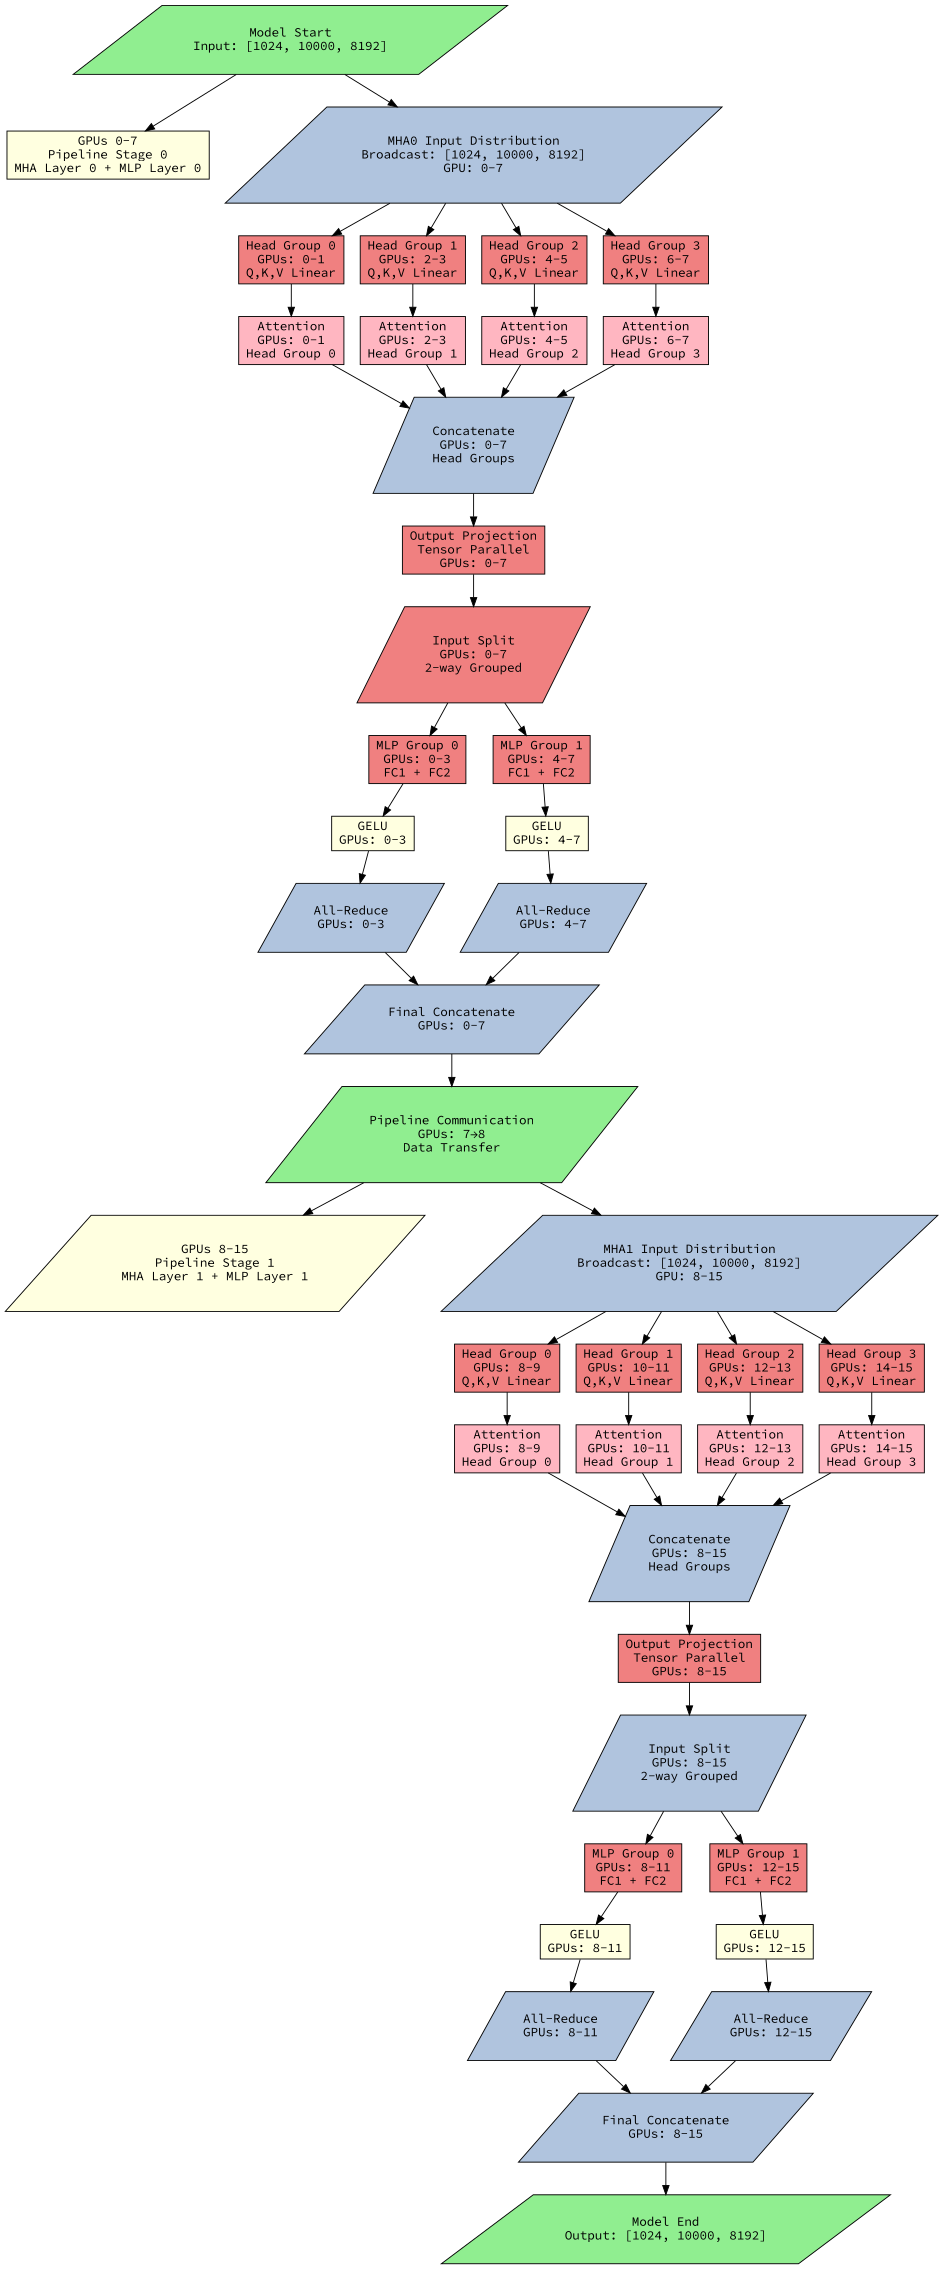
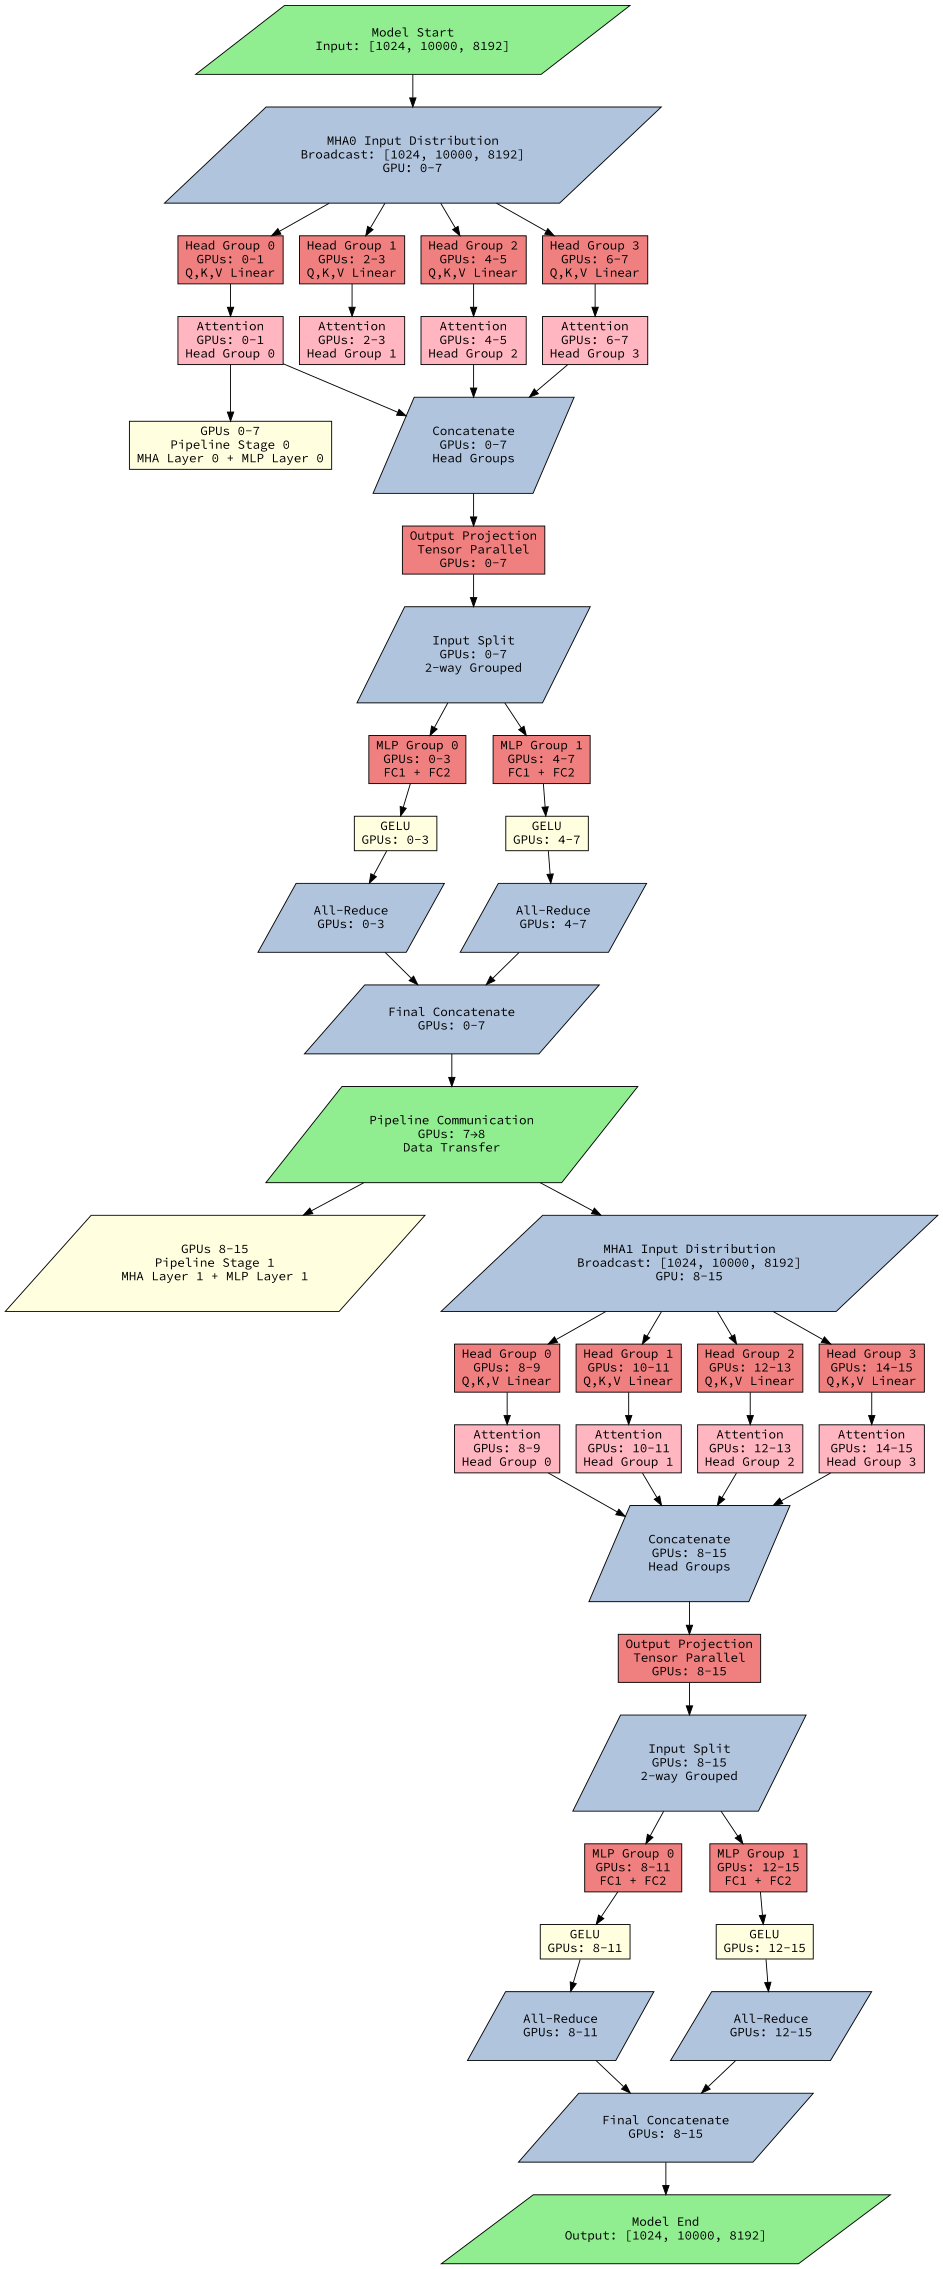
  digraph {
    fontname="Source Code Pro"
    rankdir=TB
    node [fillcolor=lightcoral fontname="Source Code Pro" shape=rectangle style=filled]
    edge [fontname="Source Code Pro"]
    n1 [fillcolor=lightgreen label="Model Start\nInput: [1024, 10000, 8192]" shape=parallelogram]
    n2 [fillcolor=lightyellow label="GPUs 0-7\nPipeline Stage 0\nMHA Layer 0 + MLP Layer 0"]
    n3 [fillcolor=lightsteelblue label="MHA0 Input Distribution\nBroadcast: [1024, 10000, 8192]\nGPU: 0-7" shape=parallelogram]
    n4 [label="Head Group 0\nGPUs: 0-1\nQ,K,V Linear"]
    n5 [label="Head Group 1\nGPUs: 2-3\nQ,K,V Linear"]
    n6 [label="Head Group 2\nGPUs: 4-5\nQ,K,V Linear"]
    n7 [label="Head Group 3\nGPUs: 6-7\nQ,K,V Linear"]
    n8 [fillcolor=lightgreen label="Model End\nOutput: [1024, 10000, 8192]" shape=parallelogram]
    n9 [fillcolor=lightyellow label="GPUs 8-15\nPipeline Stage 1\nMHA Layer 1 + MLP Layer 1" shape=parallelogram]
    n10 [fillcolor=lightpink label="Attention\nGPUs: 0-1\nHead Group 0"]
    n11 [fillcolor=lightpink label="Attention\nGPUs: 2-3\nHead Group 1"]
    n12 [fillcolor=lightpink label="Attention\nGPUs: 4-5\nHead Group 2"]
    n13 [fillcolor=lightpink label="Attention\nGPUs: 6-7\nHead Group 3"]
    n14 [fillcolor=lightsteelblue label="Concatenate\nGPUs: 0-7\nHead Groups" shape=parallelogram]
    n15 [label="Output Projection\nTensor Parallel\nGPUs: 0-7"]
-   n16 [label="Input Split\nGPUs: 0-7\n2-way Grouped" shape=parallelogram]
+   n16 [fillcolor=lightsteelblue label="Input Split\nGPUs: 0-7\n2-way Grouped" shape=parallelogram]
    n17 [label="MLP Group 0\nGPUs: 0-3\nFC1 + FC2"]
    n18 [label="MLP Group 1\nGPUs: 4-7\nFC1 + FC2"]
    n19 [fillcolor=lightyellow label="GELU\nGPUs: 0-3"]
    n20 [fillcolor=lightyellow label="GELU\nGPUs: 4-7"]
    n21 [fillcolor=lightsteelblue label="All-Reduce\nGPUs: 0-3" shape=parallelogram]
    n22 [fillcolor=lightsteelblue label="All-Reduce\nGPUs: 4-7" shape=parallelogram]
    n23 [fillcolor=lightsteelblue label="Final Concatenate\nGPUs: 0-7" shape=parallelogram]
    n24 [fillcolor=lightgreen label="Pipeline Communication\nGPUs: 7→8\nData Transfer" shape=parallelogram]
    n25 [fillcolor=lightsteelblue label="MHA1 Input Distribution\nBroadcast: [1024, 10000, 8192]\nGPU: 8-15" shape=parallelogram]
    n26 [label="Head Group 0\nGPUs: 8-9\nQ,K,V Linear"]
    n27 [label="Head Group 1\nGPUs: 10-11\nQ,K,V Linear"]
    n28 [label="Head Group 2\nGPUs: 12-13\nQ,K,V Linear"]
    n29 [label="Head Group 3\nGPUs: 14-15\nQ,K,V Linear"]
    n30 [fillcolor=lightpink label="Attention\nGPUs: 8-9\nHead Group 0"]
    n31 [fillcolor=lightpink label="Attention\nGPUs: 10-11\nHead Group 1"]
    n32 [fillcolor=lightpink label="Attention\nGPUs: 12-13\nHead Group 2"]
    n33 [fillcolor=lightpink label="Attention\nGPUs: 14-15\nHead Group 3"]
    n34 [fillcolor=lightsteelblue label="Concatenate\nGPUs: 8-15\nHead Groups" shape=parallelogram]
    n35 [label="Output Projection\nTensor Parallel\nGPUs: 8-15"]
    n36 [fillcolor=lightsteelblue label="Input Split\nGPUs: 8-15\n2-way Grouped" shape=parallelogram]
    n37 [label="MLP Group 0\nGPUs: 8-11\nFC1 + FC2"]
    n38 [label="MLP Group 1\nGPUs: 12-15\nFC1 + FC2"]
    n39 [fillcolor=lightyellow label="GELU\nGPUs: 8-11"]
    n40 [fillcolor=lightyellow label="GELU\nGPUs: 12-15"]
    n41 [fillcolor=lightsteelblue label="All-Reduce\nGPUs: 8-11" shape=parallelogram]
    n42 [fillcolor=lightsteelblue label="All-Reduce\nGPUs: 12-15" shape=parallelogram]
    n43 [fillcolor=lightsteelblue label="Final Concatenate\nGPUs: 8-15" shape=parallelogram]
-   n1 -> n2
+   n10 -> n2
    n1 -> n3
    n3 -> n4
    n3 -> n5
    n3 -> n6
    n3 -> n7
    n4 -> n10
    n5 -> n11
    n6 -> n12
    n7 -> n13
    n10 -> n14
-   n11 -> n14
    n12 -> n14
    n13 -> n14
    n14 -> n15
    n15 -> n16
    n16 -> n17
    n16 -> n18
    n17 -> n19
    n18 -> n20
    n19 -> n21
    n20 -> n22
    n21 -> n23
    n22 -> n23
    n23 -> n24
    n24 -> n9
    n24 -> n25
    n25 -> n26
    n25 -> n27
    n25 -> n28
    n25 -> n29
    n26 -> n30
    n27 -> n31
    n28 -> n32
    n29 -> n33
    n30 -> n34
    n31 -> n34
    n32 -> n34
    n33 -> n34
    n34 -> n35
    n35 -> n36
    n36 -> n37
    n36 -> n38
    n37 -> n39
    n38 -> n40
    n39 -> n41
    n40 -> n42
    n41 -> n43
    n42 -> n43
    n43 -> n8
  }
